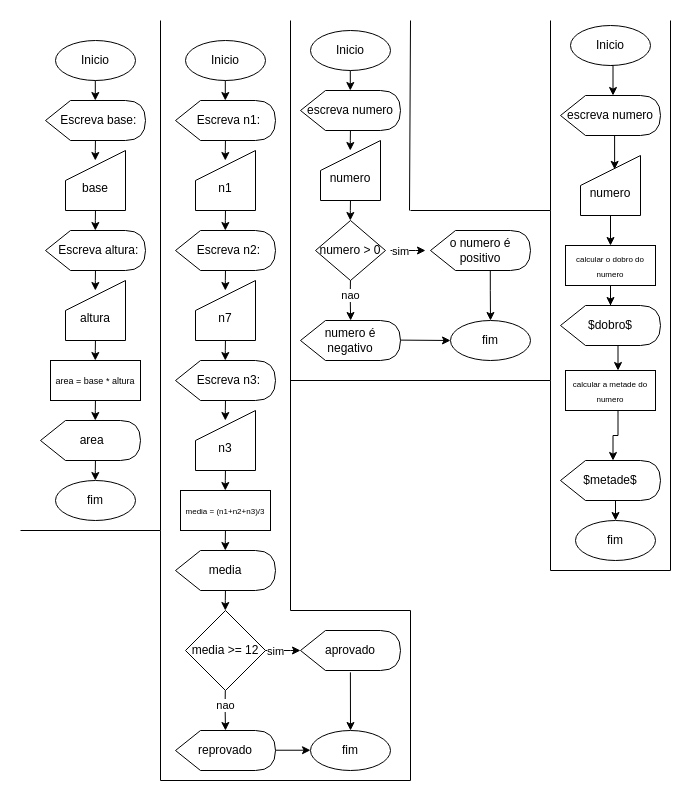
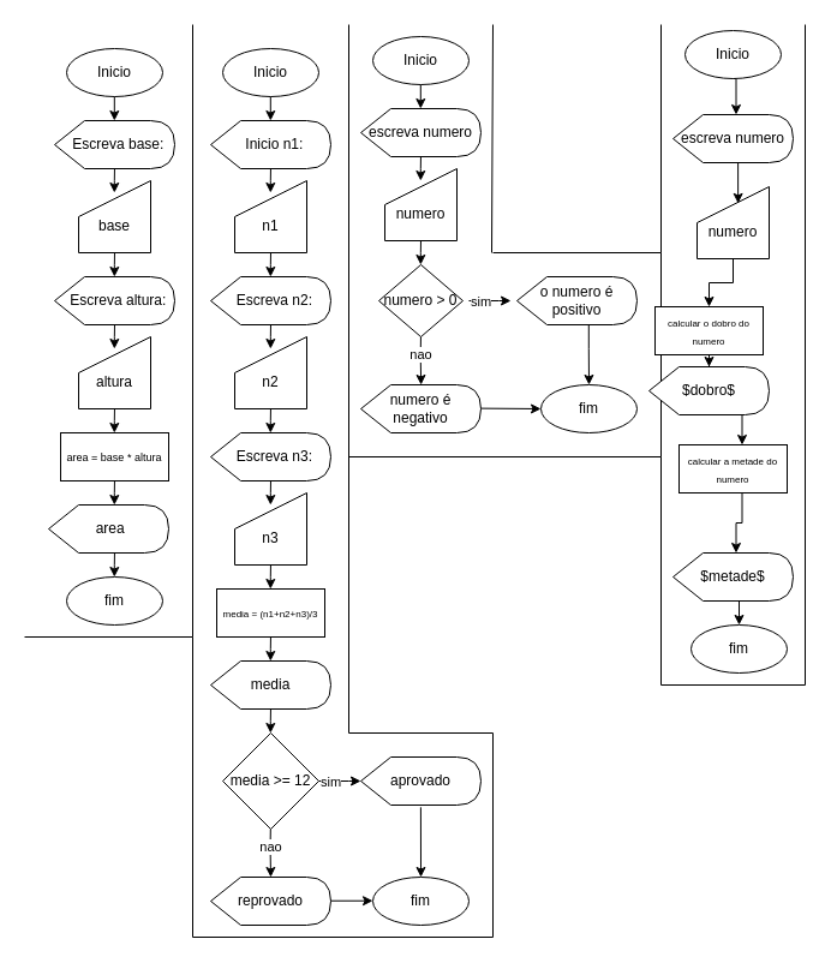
  <mxCell id="0" />
  <mxCell id="1" parent="0" />
  <mxCell id="2" value="Inicio" style="ellipse;whiteSpace=wrap;html=1;" parent="1" vertex="1"><mxGeometry x="55" y="40" width="80" height="40" as="geometry" /></mxCell>
  <mxCell id="3" value="" style="endArrow=classic;html=1;rounded=0;" parent="1" edge="1"><mxGeometry width="50" height="50" relative="1" as="geometry"><mxPoint x="94.8" y="80" as="sourcePoint" /><mxPoint x="95" y="100" as="targetPoint" /><Array as="points"><mxPoint x="94.8" y="100" /></Array></mxGeometry></mxCell>
  <mxCell id="4" value="&lt;div&gt;&lt;br&gt;&lt;/div&gt;&lt;div&gt;&lt;span style=&quot;background-color: transparent; color: light-dark(rgb(0, 0, 0), rgb(255, 255, 255));&quot;&gt;base&lt;/span&gt;&lt;/div&gt;" style="shape=manualInput;whiteSpace=wrap;html=1;" parent="1" vertex="1"><mxGeometry x="65" y="150" width="60" height="60" as="geometry" /></mxCell>
  <mxCell id="5" value="&amp;nbsp; Escreva base:" style="shape=display;whiteSpace=wrap;html=1;" parent="1" vertex="1"><mxGeometry x="45" y="100" width="100" height="40" as="geometry" /></mxCell>
  <mxCell id="6" value="" style="endArrow=classic;html=1;rounded=0;" parent="1" edge="1"><mxGeometry width="50" height="50" relative="1" as="geometry"><mxPoint x="94.94" y="140" as="sourcePoint" /><mxPoint x="94.8" y="160" as="targetPoint" /><Array as="points"><mxPoint x="94.8" y="150" /><mxPoint x="94.8" y="160" /></Array></mxGeometry></mxCell>
  <mxCell id="7" value="&lt;div&gt;&lt;br&gt;&lt;/div&gt;altura" style="shape=manualInput;whiteSpace=wrap;html=1;" parent="1" vertex="1"><mxGeometry x="65" y="280" width="60" height="60" as="geometry" /></mxCell>
  <mxCell id="8" value="&amp;nbsp; Escreva altura:" style="shape=display;whiteSpace=wrap;html=1;" parent="1" vertex="1"><mxGeometry x="45" y="230" width="100" height="40" as="geometry" /></mxCell>
  <mxCell id="9" value="" style="endArrow=classic;html=1;rounded=0;" parent="1" edge="1"><mxGeometry width="50" height="50" relative="1" as="geometry"><mxPoint x="94.97" y="270" as="sourcePoint" /><mxPoint x="94.83" y="290" as="targetPoint" /><Array as="points"><mxPoint x="94.83" y="280" /><mxPoint x="94.83" y="290" /></Array></mxGeometry></mxCell>
  <mxCell id="10" value="" style="endArrow=classic;html=1;rounded=0;" parent="1" edge="1"><mxGeometry width="50" height="50" relative="1" as="geometry"><mxPoint x="94.97" y="210" as="sourcePoint" /><mxPoint x="94.83" y="230" as="targetPoint" /><Array as="points"><mxPoint x="94.83" y="220" /><mxPoint x="94.83" y="230" /></Array></mxGeometry></mxCell>
  <mxCell id="11" value="&lt;font style=&quot;font-size: 9px;&quot;&gt;area = base * altura&lt;/font&gt;" style="rounded=0;whiteSpace=wrap;html=1;" parent="1" vertex="1"><mxGeometry x="50" y="360" width="90" height="40" as="geometry" /></mxCell>
  <mxCell id="12" value="" style="endArrow=classic;html=1;rounded=0;" parent="1" edge="1"><mxGeometry width="50" height="50" relative="1" as="geometry"><mxPoint x="94.94" y="340" as="sourcePoint" /><mxPoint x="94.8" y="360" as="targetPoint" /><Array as="points"><mxPoint x="94.8" y="350" /><mxPoint x="94.8" y="360" /></Array></mxGeometry></mxCell>
  <mxCell id="13" value="" style="endArrow=classic;html=1;rounded=0;" parent="1" edge="1"><mxGeometry width="50" height="50" relative="1" as="geometry"><mxPoint x="94.94" y="400" as="sourcePoint" /><mxPoint x="94.8" y="420" as="targetPoint" /><Array as="points"><mxPoint x="94.8" y="410" /><mxPoint x="94.8" y="420" /></Array></mxGeometry></mxCell>
  <mxCell id="14" value="&amp;nbsp;area" style="shape=display;whiteSpace=wrap;html=1;" parent="1" vertex="1"><mxGeometry x="40" y="420" width="100" height="40" as="geometry" /></mxCell>
  <mxCell id="15" value="fim" style="ellipse;whiteSpace=wrap;html=1;" parent="1" vertex="1"><mxGeometry x="55" y="480" width="80" height="40" as="geometry" /></mxCell>
  <mxCell id="16" value="" style="endArrow=classic;html=1;rounded=0;" parent="1" edge="1"><mxGeometry width="50" height="50" relative="1" as="geometry"><mxPoint x="94.94" y="460" as="sourcePoint" /><mxPoint x="94.8" y="480" as="targetPoint" /><Array as="points"><mxPoint x="94.8" y="470" /><mxPoint x="94.8" y="480" /></Array></mxGeometry></mxCell>
  <mxCell id="17" value="Inicio" style="ellipse;whiteSpace=wrap;html=1;" parent="1" vertex="1"><mxGeometry x="185" y="40" width="80" height="40" as="geometry" /></mxCell>
  <mxCell id="18" value="" style="endArrow=classic;html=1;rounded=0;" parent="1" edge="1"><mxGeometry width="50" height="50" relative="1" as="geometry"><mxPoint x="224.8" y="80" as="sourcePoint" /><mxPoint x="225" y="100" as="targetPoint" /><Array as="points"><mxPoint x="224.8" y="100" /></Array></mxGeometry></mxCell>
  <mxCell id="19" value="&lt;div&gt;&lt;br&gt;&lt;/div&gt;&lt;div&gt;n1&lt;/div&gt;" style="shape=manualInput;whiteSpace=wrap;html=1;" parent="1" vertex="1"><mxGeometry x="195" y="150" width="60" height="60" as="geometry" /></mxCell>
- <mxCell id="20" value="&amp;nbsp; Escreva n1:" style="shape=display;whiteSpace=wrap;html=1;" parent="1" vertex="1"><mxGeometry x="175" y="100" width="100" height="40" as="geometry" /></mxCell>
+ <mxCell id="20" value="&amp;nbsp; Inicio n1:" style="shape=display;whiteSpace=wrap;html=1;" parent="1" vertex="1"><mxGeometry x="175" y="100" width="100" height="40" as="geometry" /></mxCell>
  <mxCell id="21" value="" style="endArrow=classic;html=1;rounded=0;" parent="1" edge="1"><mxGeometry width="50" height="50" relative="1" as="geometry"><mxPoint x="224.94" y="140" as="sourcePoint" /><mxPoint x="224.8" y="160" as="targetPoint" /><Array as="points"><mxPoint x="224.8" y="150" /><mxPoint x="224.8" y="160" /></Array></mxGeometry></mxCell>
- <mxCell id="22" value="&lt;div&gt;&lt;br&gt;&lt;/div&gt;&lt;div&gt;n7&lt;/div&gt;" style="shape=manualInput;whiteSpace=wrap;html=1;" parent="1" vertex="1"><mxGeometry x="195" y="280" width="60" height="60" as="geometry" /></mxCell>
+ <mxCell id="22" value="&lt;div&gt;&lt;br&gt;&lt;/div&gt;&lt;div&gt;n2&lt;/div&gt;" style="shape=manualInput;whiteSpace=wrap;html=1;" parent="1" vertex="1"><mxGeometry x="195" y="280" width="60" height="60" as="geometry" /></mxCell>
  <mxCell id="23" value="&amp;nbsp; Escreva n2:" style="shape=display;whiteSpace=wrap;html=1;" parent="1" vertex="1"><mxGeometry x="175" y="230" width="100" height="40" as="geometry" /></mxCell>
  <mxCell id="24" value="" style="endArrow=classic;html=1;rounded=0;" parent="1" edge="1"><mxGeometry width="50" height="50" relative="1" as="geometry"><mxPoint x="224.97" y="270" as="sourcePoint" /><mxPoint x="224.83" y="290" as="targetPoint" /><Array as="points"><mxPoint x="224.83" y="280" /><mxPoint x="224.83" y="290" /></Array></mxGeometry></mxCell>
  <mxCell id="25" value="" style="endArrow=classic;html=1;rounded=0;" parent="1" edge="1"><mxGeometry width="50" height="50" relative="1" as="geometry"><mxPoint x="224.97" y="210" as="sourcePoint" /><mxPoint x="224.83" y="230" as="targetPoint" /><Array as="points"><mxPoint x="224.83" y="220" /><mxPoint x="224.83" y="230" /></Array></mxGeometry></mxCell>
  <mxCell id="26" value="&lt;font style=&quot;font-size: 8px;&quot;&gt;media = (n1+n2+n3)/3&lt;/font&gt;" style="rounded=0;whiteSpace=wrap;html=1;" parent="1" vertex="1"><mxGeometry x="180" y="490" width="90" height="40" as="geometry" /></mxCell>
  <mxCell id="27" value="" style="endArrow=classic;html=1;rounded=0;" parent="1" edge="1"><mxGeometry width="50" height="50" relative="1" as="geometry"><mxPoint x="224.94" y="340" as="sourcePoint" /><mxPoint x="224.8" y="360" as="targetPoint" /><Array as="points"><mxPoint x="224.8" y="350" /><mxPoint x="224.8" y="360" /></Array></mxGeometry></mxCell>
  <mxCell id="28" value="" style="endArrow=classic;html=1;rounded=0;" parent="1" edge="1"><mxGeometry width="50" height="50" relative="1" as="geometry"><mxPoint x="224.94" y="530" as="sourcePoint" /><mxPoint x="224.8" y="550" as="targetPoint" /><Array as="points"><mxPoint x="224.8" y="540" /><mxPoint x="224.8" y="550" /></Array></mxGeometry></mxCell>
  <mxCell id="29" value="media" style="shape=display;whiteSpace=wrap;html=1;" parent="1" vertex="1"><mxGeometry x="175" y="550" width="100" height="40" as="geometry" /></mxCell>
  <mxCell id="30" value="" style="endArrow=classic;html=1;rounded=0;" parent="1" edge="1"><mxGeometry width="50" height="50" relative="1" as="geometry"><mxPoint x="224.94" y="590" as="sourcePoint" /><mxPoint x="224.8" y="610" as="targetPoint" /><Array as="points"><mxPoint x="224.8" y="600" /><mxPoint x="224.8" y="610" /></Array></mxGeometry></mxCell>
  <mxCell id="31" value="&lt;div&gt;&lt;br&gt;&lt;/div&gt;&lt;div&gt;n3&lt;/div&gt;" style="shape=manualInput;whiteSpace=wrap;html=1;" parent="1" vertex="1"><mxGeometry x="195" y="410" width="60" height="60" as="geometry" /></mxCell>
  <mxCell id="32" value="&amp;nbsp; Escreva n3:" style="shape=display;whiteSpace=wrap;html=1;" parent="1" vertex="1"><mxGeometry x="175" y="360" width="100" height="40" as="geometry" /></mxCell>
  <mxCell id="33" value="" style="endArrow=classic;html=1;rounded=0;" parent="1" edge="1"><mxGeometry width="50" height="50" relative="1" as="geometry"><mxPoint x="224.97" y="400" as="sourcePoint" /><mxPoint x="224.83" y="420" as="targetPoint" /><Array as="points"><mxPoint x="224.83" y="410" /><mxPoint x="224.83" y="420" /></Array></mxGeometry></mxCell>
  <mxCell id="34" value="" style="endArrow=classic;html=1;rounded=0;" parent="1" edge="1"><mxGeometry width="50" height="50" relative="1" as="geometry"><mxPoint x="224.94" y="470" as="sourcePoint" /><mxPoint x="224.8" y="490" as="targetPoint" /><Array as="points"><mxPoint x="224.8" y="480" /><mxPoint x="224.8" y="490" /></Array></mxGeometry></mxCell>
  <mxCell id="35" value="media &amp;gt;= 12" style="rhombus;whiteSpace=wrap;html=1;" parent="1" vertex="1"><mxGeometry x="185" y="610" width="80" height="80" as="geometry" /></mxCell>
  <mxCell id="36" value="" style="endArrow=classic;html=1;rounded=0;" parent="1" edge="1"><mxGeometry width="50" height="50" relative="1" as="geometry"><mxPoint x="224.81" y="690" as="sourcePoint" /><mxPoint x="225" y="730" as="targetPoint" /><Array as="points"><mxPoint x="224.67" y="700" /><mxPoint x="224.67" y="710" /></Array></mxGeometry></mxCell>
  <mxCell id="37" value="nao" style="edgeLabel;html=1;align=center;verticalAlign=middle;resizable=0;points=[];" parent="36" vertex="1" connectable="0"><mxGeometry x="-0.256" relative="1" as="geometry"><mxPoint as="offset" /></mxGeometry></mxCell>
  <mxCell id="38" value="" style="endArrow=classic;html=1;rounded=0;exitX=1;exitY=0.5;exitDx=0;exitDy=0;" parent="1" source="35" edge="1"><mxGeometry width="50" height="50" relative="1" as="geometry"><mxPoint x="280.14" y="640" as="sourcePoint" /><mxPoint x="300" y="650" as="targetPoint" /><Array as="points"><mxPoint x="290" y="650" /></Array></mxGeometry></mxCell>
  <mxCell id="39" value="sim" style="edgeLabel;html=1;align=center;verticalAlign=middle;resizable=0;points=[];" parent="38" vertex="1" connectable="0"><mxGeometry x="-0.286" y="2" relative="1" as="geometry"><mxPoint x="-3" y="2" as="offset" /></mxGeometry></mxCell>
  <mxCell id="40" value="reprovado" style="shape=display;whiteSpace=wrap;html=1;" parent="1" vertex="1"><mxGeometry x="175" y="730" width="100" height="40" as="geometry" /></mxCell>
  <mxCell id="41" value="aprovado" style="shape=display;whiteSpace=wrap;html=1;" parent="1" vertex="1"><mxGeometry x="300" y="630" width="100" height="40" as="geometry" /></mxCell>
  <mxCell id="42" value="fim" style="ellipse;whiteSpace=wrap;html=1;" parent="1" vertex="1"><mxGeometry x="310" y="730" width="80" height="40" as="geometry" /></mxCell>
  <mxCell id="43" value="" style="endArrow=classic;html=1;rounded=0;exitX=1;exitY=0.5;exitDx=0;exitDy=0;" parent="1" edge="1"><mxGeometry width="50" height="50" relative="1" as="geometry"><mxPoint x="275" y="749.72" as="sourcePoint" /><mxPoint x="310" y="749.72" as="targetPoint" /><Array as="points" /></mxGeometry></mxCell>
  <mxCell id="44" value="" style="endArrow=classic;html=1;rounded=0;exitX=0.499;exitY=1.046;exitDx=0;exitDy=0;exitPerimeter=0;entryX=0.5;entryY=0;entryDx=0;entryDy=0;" parent="1" source="41" target="42" edge="1"><mxGeometry width="50" height="50" relative="1" as="geometry"><mxPoint x="300" y="710" as="sourcePoint" /><mxPoint x="350" y="660" as="targetPoint" /><Array as="points" /></mxGeometry></mxCell>
  <mxCell id="45" value="Inicio" style="ellipse;whiteSpace=wrap;html=1;" parent="1" vertex="1"><mxGeometry x="310" y="30" width="80" height="40" as="geometry" /></mxCell>
  <mxCell id="46" value="" style="endArrow=classic;html=1;rounded=0;" parent="1" edge="1"><mxGeometry width="50" height="50" relative="1" as="geometry"><mxPoint x="349.8" y="70" as="sourcePoint" /><mxPoint x="350" y="90" as="targetPoint" /><Array as="points"><mxPoint x="349.8" y="90" /></Array></mxGeometry></mxCell>
  <mxCell id="47" value="&lt;div&gt;&lt;br&gt;&lt;/div&gt;&lt;div&gt;numero&lt;/div&gt;" style="shape=manualInput;whiteSpace=wrap;html=1;" parent="1" vertex="1"><mxGeometry x="320" y="140" width="60" height="60" as="geometry" /></mxCell>
  <mxCell id="48" value="escreva numero" style="shape=display;whiteSpace=wrap;html=1;" parent="1" vertex="1"><mxGeometry x="300" y="90" width="100" height="40" as="geometry" /></mxCell>
  <mxCell id="49" value="" style="endArrow=classic;html=1;rounded=0;" parent="1" edge="1"><mxGeometry width="50" height="50" relative="1" as="geometry"><mxPoint x="349.94" y="130" as="sourcePoint" /><mxPoint x="349.8" y="150" as="targetPoint" /><Array as="points"><mxPoint x="349.8" y="140" /><mxPoint x="349.8" y="150" /></Array></mxGeometry></mxCell>
  <mxCell id="50" value="" style="endArrow=classic;html=1;rounded=0;" parent="1" edge="1"><mxGeometry width="50" height="50" relative="1" as="geometry"><mxPoint x="349.97" y="200" as="sourcePoint" /><mxPoint x="349.83" y="220" as="targetPoint" /><Array as="points"><mxPoint x="349.83" y="210" /><mxPoint x="349.83" y="220" /></Array></mxGeometry></mxCell>
  <mxCell id="51" value="numero &amp;gt; 0" style="rhombus;whiteSpace=wrap;html=1;" parent="1" vertex="1"><mxGeometry x="315" y="220" width="70" height="60" as="geometry" /></mxCell>
  <mxCell id="52" value="" style="endArrow=classic;html=1;rounded=0;exitX=1;exitY=0.5;exitDx=0;exitDy=0;" parent="1" edge="1"><mxGeometry width="50" height="50" relative="1" as="geometry"><mxPoint x="390" y="250" as="sourcePoint" /><mxPoint x="425" y="250" as="targetPoint" /><Array as="points"><mxPoint x="415" y="250" /></Array></mxGeometry></mxCell>
  <mxCell id="53" value="sim" style="edgeLabel;html=1;align=center;verticalAlign=middle;resizable=0;points=[];" parent="52" vertex="1" connectable="0"><mxGeometry x="-0.286" y="2" relative="1" as="geometry"><mxPoint x="-3" y="2" as="offset" /></mxGeometry></mxCell>
  <mxCell id="54" value="" style="endArrow=classic;html=1;rounded=0;" parent="1" edge="1"><mxGeometry width="50" height="50" relative="1" as="geometry"><mxPoint x="349.95" y="280" as="sourcePoint" /><mxPoint x="350.14" y="320" as="targetPoint" /><Array as="points"><mxPoint x="349.81" y="290" /><mxPoint x="349.81" y="300" /></Array></mxGeometry></mxCell>
  <mxCell id="55" value="nao" style="edgeLabel;html=1;align=center;verticalAlign=middle;resizable=0;points=[];" parent="54" vertex="1" connectable="0"><mxGeometry x="-0.256" relative="1" as="geometry"><mxPoint as="offset" /></mxGeometry></mxCell>
  <mxCell id="56" value="o numero é positivo" style="shape=display;whiteSpace=wrap;html=1;" parent="1" vertex="1"><mxGeometry x="430" y="230" width="100" height="40" as="geometry" /></mxCell>
  <mxCell id="57" value="numero é negativo" style="shape=display;whiteSpace=wrap;html=1;" parent="1" vertex="1"><mxGeometry x="300" y="320" width="100" height="40" as="geometry" /></mxCell>
  <mxCell id="58" value="fim" style="ellipse;whiteSpace=wrap;html=1;" parent="1" vertex="1"><mxGeometry x="450" y="320" width="80" height="40" as="geometry" /></mxCell>
  <mxCell id="59" value="" style="endArrow=classic;html=1;rounded=0;exitX=0.499;exitY=1.046;exitDx=0;exitDy=0;exitPerimeter=0;entryX=0.5;entryY=0;entryDx=0;entryDy=0;" parent="1" target="58" edge="1"><mxGeometry width="50" height="50" relative="1" as="geometry"><mxPoint x="489.81" y="270" as="sourcePoint" /><mxPoint x="489.81" y="310" as="targetPoint" /><Array as="points"><mxPoint x="489.81" y="290" /></Array></mxGeometry></mxCell>
  <mxCell id="60" value="" style="endArrow=classic;html=1;rounded=0;exitX=1;exitY=0.5;exitDx=0;exitDy=0;entryX=0;entryY=0.5;entryDx=0;entryDy=0;" parent="1" target="58" edge="1"><mxGeometry width="50" height="50" relative="1" as="geometry"><mxPoint x="400" y="339.62" as="sourcePoint" /><mxPoint x="435" y="339.62" as="targetPoint" /><Array as="points" /></mxGeometry></mxCell>
  <mxCell id="61" value="" style="endArrow=none;html=1;rounded=0;" parent="1" edge="1"><mxGeometry width="50" height="50" relative="1" as="geometry"><mxPoint x="160" y="530" as="sourcePoint" /><mxPoint x="160" as="targetPoint" y="20" /></mxGeometry></mxCell>
  <mxCell id="62" value="" style="endArrow=none;html=1;rounded=0;" parent="1" edge="1"><mxGeometry width="50" height="50" relative="1" as="geometry"><mxPoint y="530" as="sourcePoint" x="20" /><mxPoint x="160" y="530" as="targetPoint" /></mxGeometry></mxCell>
  <mxCell id="63" value="" style="endArrow=none;html=1;rounded=0;" parent="1" edge="1"><mxGeometry width="50" height="50" relative="1" as="geometry"><mxPoint x="160" y="780" as="sourcePoint" /><mxPoint x="160" y="530" as="targetPoint" /></mxGeometry></mxCell>
  <mxCell id="64" value="" style="endArrow=none;html=1;rounded=0;" parent="1" edge="1"><mxGeometry width="50" height="50" relative="1" as="geometry"><mxPoint x="410" y="780" as="sourcePoint" /><mxPoint x="160" y="780" as="targetPoint" /></mxGeometry></mxCell>
  <mxCell id="65" value="" style="endArrow=none;html=1;rounded=0;" parent="1" edge="1"><mxGeometry width="50" height="50" relative="1" as="geometry"><mxPoint x="410" y="780" as="sourcePoint" /><mxPoint x="410" y="610" as="targetPoint" /></mxGeometry></mxCell>
  <mxCell id="66" value="" style="endArrow=none;html=1;rounded=0;" parent="1" edge="1"><mxGeometry width="50" height="50" relative="1" as="geometry"><mxPoint x="290" y="610" as="sourcePoint" /><mxPoint x="410" y="610" as="targetPoint" /></mxGeometry></mxCell>
  <mxCell id="67" value="" style="endArrow=none;html=1;rounded=0;" parent="1" edge="1"><mxGeometry width="50" height="50" relative="1" as="geometry"><mxPoint x="290" y="610" as="sourcePoint" /><mxPoint x="290" as="targetPoint" y="20" /></mxGeometry></mxCell>
  <mxCell id="68" value="" style="endArrow=none;html=1;rounded=0;" parent="1" edge="1"><mxGeometry width="50" height="50" relative="1" as="geometry"><mxPoint x="290" y="380" as="sourcePoint" /><mxPoint x="550" y="380" as="targetPoint" /></mxGeometry></mxCell>
  <mxCell id="69" value="" style="endArrow=none;html=1;rounded=0;" parent="1" edge="1"><mxGeometry width="50" height="50" relative="1" as="geometry"><mxPoint x="550" y="380" as="sourcePoint" /><mxPoint x="550" y="210" as="targetPoint" /></mxGeometry></mxCell>
  <mxCell id="70" value="" style="endArrow=none;html=1;rounded=0;" parent="1" edge="1"><mxGeometry width="50" height="50" relative="1" as="geometry"><mxPoint x="550" y="210" as="sourcePoint" /><mxPoint x="410" y="210" as="targetPoint" /></mxGeometry></mxCell>
  <mxCell id="71" value="" style="endArrow=none;html=1;rounded=0;" parent="1" edge="1"><mxGeometry width="50" height="50" relative="1" as="geometry"><mxPoint x="409" y="210" as="sourcePoint" /><mxPoint x="410" as="targetPoint" y="20" /></mxGeometry></mxCell>
  <mxCell id="72" value="Inicio" style="ellipse;whiteSpace=wrap;html=1;" parent="1" vertex="1"><mxGeometry x="570" y="25" width="80" height="40" as="geometry" /></mxCell>
  <mxCell id="73" value="escreva numero" style="shape=display;whiteSpace=wrap;html=1;" parent="1" vertex="1"><mxGeometry x="560" y="95" width="100" height="40" as="geometry" /></mxCell>
  <mxCell id="74" style="edgeStyle=orthogonalEdgeStyle;rounded=0;orthogonalLoop=1;jettySize=auto;html=1;exitX=0.5;exitY=1;exitDx=0;exitDy=0;entryX=0.5;entryY=0;entryDx=0;entryDy=0;" parent="1" source="75" target="77" edge="1"><mxGeometry relative="1" as="geometry" /></mxCell>
  <mxCell id="75" value="&lt;div&gt;&lt;br&gt;&lt;/div&gt;&lt;div&gt;numero&lt;/div&gt;" style="shape=manualInput;whiteSpace=wrap;html=1;" parent="1" vertex="1"><mxGeometry x="580" y="155" width="60" height="60" as="geometry" /></mxCell>
  <mxCell id="76" style="edgeStyle=orthogonalEdgeStyle;rounded=0;orthogonalLoop=1;jettySize=auto;html=1;exitX=0.5;exitY=1;exitDx=0;exitDy=0;" parent="1" source="77" target="78" edge="1"><mxGeometry relative="1" as="geometry" /></mxCell>
- <mxCell id="77" value="&lt;span style=&quot;font-size: 8px;&quot;&gt;calcular o dobro do numero&lt;/span&gt;" style="rounded=0;whiteSpace=wrap;html=1;" parent="1" vertex="1"><mxGeometry x="565" y="245" width="90" height="40" as="geometry" /></mxCell>
- <mxCell id="78" value="$dobro$" style="shape=display;whiteSpace=wrap;html=1;" parent="1" vertex="1"><mxGeometry x="560" y="305" width="100" height="40" as="geometry" /></mxCell>
+ <mxCell id="77" value="&lt;span style=&quot;font-size: 8px;&quot;&gt;calcular o dobro do numero&lt;/span&gt;" style="rounded=0;whiteSpace=wrap;html=1;" parent="1" vertex="1"><mxGeometry x="545" y="255" width="90" height="40" as="geometry" /></mxCell>
+ <mxCell id="78" value="$dobro$" style="shape=display;whiteSpace=wrap;html=1;" parent="1" vertex="1"><mxGeometry x="540" y="305" width="100" height="40" as="geometry" /></mxCell>
  <mxCell id="79" style="edgeStyle=orthogonalEdgeStyle;rounded=0;orthogonalLoop=1;jettySize=auto;html=1;exitX=0;exitY=0;exitDx=52.5;exitDy=40;exitPerimeter=0;entryX=0.5;entryY=0;entryDx=0;entryDy=0;" parent="1" source="80" target="81" edge="1"><mxGeometry relative="1" as="geometry" /></mxCell>
  <mxCell id="80" value="$metade$" style="shape=display;whiteSpace=wrap;html=1;" parent="1" vertex="1"><mxGeometry x="560" y="460" width="100" height="40" as="geometry" /></mxCell>
  <mxCell id="81" value="fim" style="ellipse;whiteSpace=wrap;html=1;" parent="1" vertex="1"><mxGeometry x="575" y="520" width="80" height="40" as="geometry" /></mxCell>
  <mxCell id="82" style="edgeStyle=orthogonalEdgeStyle;rounded=0;orthogonalLoop=1;jettySize=auto;html=1;exitX=0.5;exitY=1;exitDx=0;exitDy=0;entryX=0;entryY=0;entryDx=52.5;entryDy=0;entryPerimeter=0;" parent="1" source="72" target="73" edge="1"><mxGeometry relative="1" as="geometry" /></mxCell>
  <mxCell id="83" style="edgeStyle=orthogonalEdgeStyle;rounded=0;orthogonalLoop=1;jettySize=auto;html=1;exitX=0;exitY=0;exitDx=52.5;exitDy=40;exitPerimeter=0;entryX=0.569;entryY=0.231;entryDx=0;entryDy=0;entryPerimeter=0;" parent="1" source="73" target="75" edge="1"><mxGeometry relative="1" as="geometry" /></mxCell>
  <mxCell id="84" style="edgeStyle=orthogonalEdgeStyle;rounded=0;orthogonalLoop=1;jettySize=auto;html=1;exitX=0;exitY=0;exitDx=52.5;exitDy=40;exitPerimeter=0;entryX=0;entryY=0;entryDx=52.5;entryDy=0;entryPerimeter=0;" parent="1" source="89" target="80" edge="1"><mxGeometry relative="1" as="geometry" /></mxCell>
  <mxCell id="85" value="" style="endArrow=none;html=1;rounded=0;" parent="1" edge="1"><mxGeometry width="50" height="50" relative="1" as="geometry"><mxPoint x="550" y="570" as="sourcePoint" /><mxPoint x="550" y="380" as="targetPoint" /></mxGeometry></mxCell>
  <mxCell id="86" value="" style="endArrow=none;html=1;rounded=0;" parent="1" edge="1"><mxGeometry width="50" height="50" relative="1" as="geometry"><mxPoint x="670" y="570" as="sourcePoint" /><mxPoint x="670" as="targetPoint" y="20" /></mxGeometry></mxCell>
  <mxCell id="87" value="" style="endArrow=none;html=1;rounded=0;" parent="1" edge="1"><mxGeometry width="50" height="50" relative="1" as="geometry"><mxPoint x="550" y="210" as="sourcePoint" /><mxPoint x="550" as="targetPoint" y="20" /></mxGeometry></mxCell>
  <mxCell id="88" value="" style="edgeStyle=orthogonalEdgeStyle;rounded=0;orthogonalLoop=1;jettySize=auto;html=1;exitX=0;exitY=0;exitDx=52.5;exitDy=40;exitPerimeter=0;entryX=0;entryY=0;entryDx=52.5;entryDy=0;entryPerimeter=0;" edge="1" parent="1" source="78" target="89"><mxGeometry relative="1" as="geometry"><mxPoint x="613" y="345" as="sourcePoint" /><mxPoint x="613" y="450" as="targetPoint" /></mxGeometry></mxCell>
  <mxCell id="89" value="&lt;span style=&quot;font-size: 8px;&quot;&gt;calcular a metade do numero&lt;/span&gt;" style="rounded=0;whiteSpace=wrap;html=1;" vertex="1" parent="1"><mxGeometry x="565" y="370" width="90" height="40" as="geometry" /></mxCell>
  <mxCell id="90" value="" style="endArrow=none;html=1;rounded=0;" edge="1" parent="1"><mxGeometry width="50" height="50" relative="1" as="geometry"><mxPoint x="550" y="570" as="sourcePoint" /><mxPoint x="670" y="570" as="targetPoint" /></mxGeometry></mxCell>
